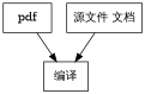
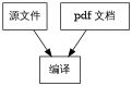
  digraph {
    rankdir=TB
    node [shape=box]
-   n1 [label=pdf]
+   n1 [label="源文件"]
    n2 [label="编译"]
-   n3 [label="源文件 文档"]
+   n3 [label="pdf 文档"]
    n1 -> n2
    n3 -> n2
  }
